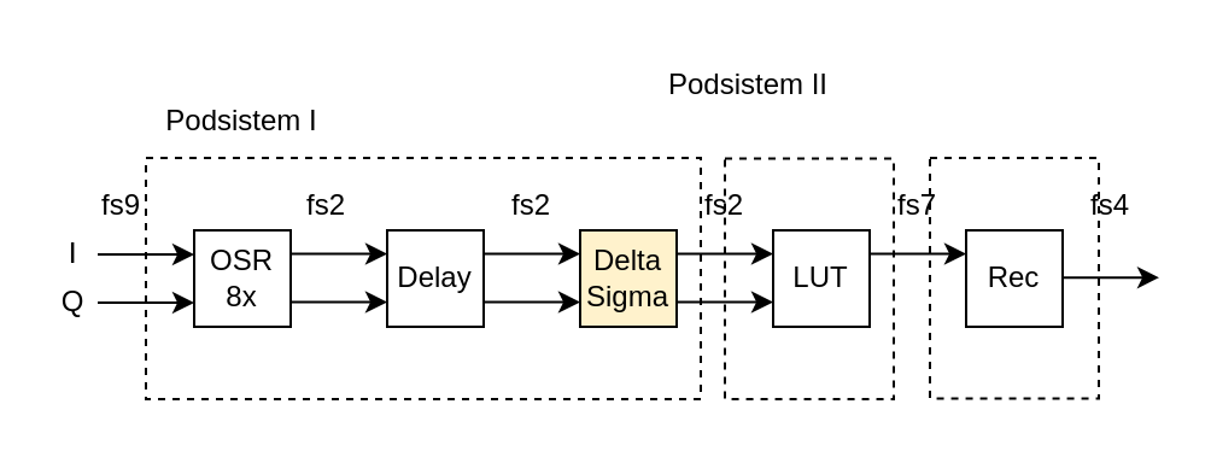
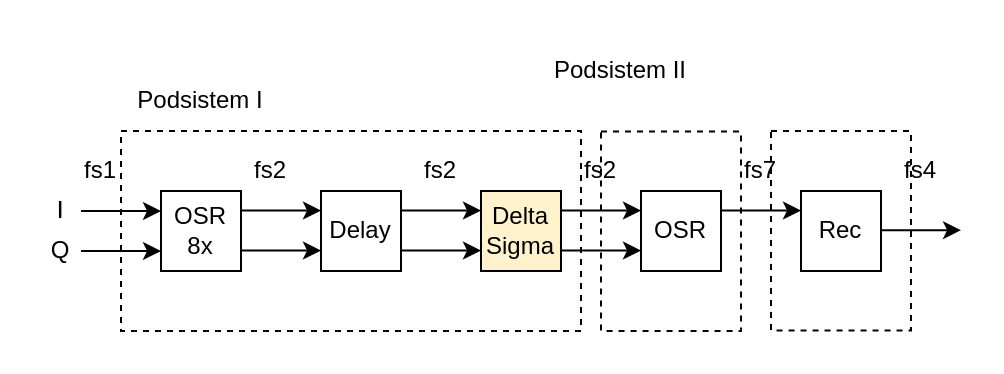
  <mxCell id="0" />
  <mxCell id="1" parent="0" />
  <mxCell id="2" value="OSR 8x" style="rounded=0;whiteSpace=wrap;html=1;" vertex="1" parent="1"><mxGeometry x="80" y="95" width="40" height="40" as="geometry" /></mxCell>
  <mxCell id="3" value="" style="endArrow=classic;html=1;rounded=0;" edge="1" parent="1"><mxGeometry width="50" height="50" relative="1" as="geometry"><mxPoint x="40" y="105" as="sourcePoint" /><mxPoint x="80" y="105" as="targetPoint" /></mxGeometry></mxCell>
  <mxCell id="4" value="" style="endArrow=classic;html=1;rounded=0;" edge="1" parent="1"><mxGeometry width="50" height="50" relative="1" as="geometry"><mxPoint x="40" y="125" as="sourcePoint" /><mxPoint x="80" y="125" as="targetPoint" /></mxGeometry></mxCell>
  <mxCell id="5" value="I" style="text;html=1;align=center;verticalAlign=middle;whiteSpace=wrap;rounded=0;" vertex="1" parent="1"><mxGeometry x="20" y="95" width="20" height="20" as="geometry" /></mxCell>
  <mxCell id="6" value="I" style="text;html=1;align=center;verticalAlign=middle;whiteSpace=wrap;rounded=0;" vertex="1" parent="1"><mxGeometry x="20" y="95" width="20" height="20" as="geometry" /></mxCell>
  <mxCell id="7" value="Q" style="text;html=1;align=center;verticalAlign=middle;whiteSpace=wrap;rounded=0;" vertex="1" parent="1"><mxGeometry x="20" y="115" width="20" height="20" as="geometry" /></mxCell>
- <mxCell id="8" value="fs9" style="text;html=1;align=center;verticalAlign=middle;whiteSpace=wrap;rounded=0;" vertex="1" parent="1"><mxGeometry x="40" y="75" width="20" height="20" as="geometry" /></mxCell>
+ <mxCell id="8" value="fs1" style="text;html=1;align=center;verticalAlign=middle;whiteSpace=wrap;rounded=0;" vertex="1" parent="1"><mxGeometry x="40" y="75" width="20" height="20" as="geometry" /></mxCell>
  <mxCell id="9" value="" style="endArrow=classic;html=1;rounded=0;" edge="1" parent="1"><mxGeometry width="50" height="50" relative="1" as="geometry"><mxPoint x="120" y="104.78" as="sourcePoint" /><mxPoint x="160" y="104.78" as="targetPoint" /></mxGeometry></mxCell>
  <mxCell id="10" value="" style="endArrow=classic;html=1;rounded=0;" edge="1" parent="1"><mxGeometry width="50" height="50" relative="1" as="geometry"><mxPoint x="120" y="124.78" as="sourcePoint" /><mxPoint x="160" y="124.78" as="targetPoint" /></mxGeometry></mxCell>
  <mxCell id="11" value="Delay" style="rounded=0;whiteSpace=wrap;html=1;" vertex="1" parent="1"><mxGeometry x="160" y="95" width="40" height="40" as="geometry" /></mxCell>
  <mxCell id="12" value="" style="endArrow=classic;html=1;rounded=0;" edge="1" parent="1"><mxGeometry width="50" height="50" relative="1" as="geometry"><mxPoint x="200" y="104.78" as="sourcePoint" /><mxPoint x="240" y="104.78" as="targetPoint" /></mxGeometry></mxCell>
  <mxCell id="13" value="" style="endArrow=classic;html=1;rounded=0;" edge="1" parent="1"><mxGeometry width="50" height="50" relative="1" as="geometry"><mxPoint x="200" y="124.78" as="sourcePoint" /><mxPoint x="240" y="124.78" as="targetPoint" /></mxGeometry></mxCell>
  <mxCell id="14" value="Delta&lt;div&gt;Sigma&lt;/div&gt;" style="rounded=0;whiteSpace=wrap;html=1;fillColor=#fff2cc;" vertex="1" parent="1"><mxGeometry x="240" y="95" width="40" height="40" as="geometry" /></mxCell>
  <mxCell id="15" value="" style="endArrow=classic;html=1;rounded=0;" edge="1" parent="1"><mxGeometry width="50" height="50" relative="1" as="geometry"><mxPoint x="280" y="104.78" as="sourcePoint" /><mxPoint x="320" y="104.78" as="targetPoint" /></mxGeometry></mxCell>
  <mxCell id="16" value="" style="endArrow=classic;html=1;rounded=0;" edge="1" parent="1"><mxGeometry width="50" height="50" relative="1" as="geometry"><mxPoint x="280" y="124.78" as="sourcePoint" /><mxPoint x="320" y="124.78" as="targetPoint" /></mxGeometry></mxCell>
- <mxCell id="17" value="LUT" style="rounded=0;whiteSpace=wrap;html=1;" vertex="1" parent="1"><mxGeometry x="320" y="95" width="40" height="40" as="geometry" /></mxCell>
+ <mxCell id="17" value="OSR" style="rounded=0;whiteSpace=wrap;html=1;" vertex="1" parent="1"><mxGeometry x="320" y="95" width="40" height="40" as="geometry" /></mxCell>
  <mxCell id="18" value="" style="endArrow=classic;html=1;rounded=0;" edge="1" parent="1"><mxGeometry width="50" height="50" relative="1" as="geometry"><mxPoint x="360" y="104.78" as="sourcePoint" /><mxPoint x="400" y="104.78" as="targetPoint" /></mxGeometry></mxCell>
  <mxCell id="19" value="Rec" style="rounded=0;whiteSpace=wrap;html=1;" vertex="1" parent="1"><mxGeometry x="400" y="95" width="40" height="40" as="geometry" /></mxCell>
  <mxCell id="20" value="fs2" style="text;html=1;align=center;verticalAlign=middle;whiteSpace=wrap;rounded=0;" vertex="1" parent="1"><mxGeometry x="125" y="75" width="20" height="20" as="geometry" /></mxCell>
  <mxCell id="21" value="fs2" style="text;html=1;align=center;verticalAlign=middle;whiteSpace=wrap;rounded=0;" vertex="1" parent="1"><mxGeometry x="210" y="75" width="20" height="20" as="geometry" /></mxCell>
  <mxCell id="22" value="fs2" style="text;html=1;align=center;verticalAlign=middle;whiteSpace=wrap;rounded=0;" vertex="1" parent="1"><mxGeometry x="290" y="75" width="20" height="20" as="geometry" /></mxCell>
  <mxCell id="23" value="fs7" style="text;html=1;align=center;verticalAlign=middle;whiteSpace=wrap;rounded=0;" vertex="1" parent="1"><mxGeometry x="370" y="75" width="20" height="20" as="geometry" /></mxCell>
  <mxCell id="24" value="fs4" style="text;html=1;align=center;verticalAlign=middle;whiteSpace=wrap;rounded=0;" vertex="1" parent="1"><mxGeometry x="450" y="75" width="20" height="20" as="geometry" /></mxCell>
  <mxCell id="25" value="" style="endArrow=classic;html=1;rounded=0;" edge="1" parent="1"><mxGeometry width="50" height="50" relative="1" as="geometry"><mxPoint x="440" y="114.57" as="sourcePoint" /><mxPoint x="480" y="114.57" as="targetPoint" /></mxGeometry></mxCell>
  <mxCell id="26" value="" style="rounded=0;whiteSpace=wrap;html=1;fillColor=none;dashed=1;" vertex="1" parent="1"><mxGeometry x="60" y="65" width="230" height="100" as="geometry" /></mxCell>
  <mxCell id="27" value="" style="rounded=0;whiteSpace=wrap;html=1;fillColor=none;dashed=1;" vertex="1" parent="1"><mxGeometry x="300" y="65.22" width="70" height="99.78" as="geometry" /></mxCell>
  <mxCell id="28" value="Podsistem I" style="text;html=1;align=center;verticalAlign=middle;whiteSpace=wrap;rounded=0;" vertex="1" parent="1"><mxGeometry x="60" y="35" width="80" height="30" as="geometry" /></mxCell>
  <mxCell id="29" value="Podsistem II" style="text;html=1;align=center;verticalAlign=middle;whiteSpace=wrap;rounded=0;" vertex="1" parent="1"><mxGeometry x="270" y="20.22" width="80" height="30" as="geometry" /></mxCell>
  <mxCell id="30" value="" style="rounded=0;whiteSpace=wrap;html=1;fillColor=none;dashed=1;" vertex="1" parent="1"><mxGeometry x="385" y="65" width="70" height="99.78" as="geometry" /></mxCell>
